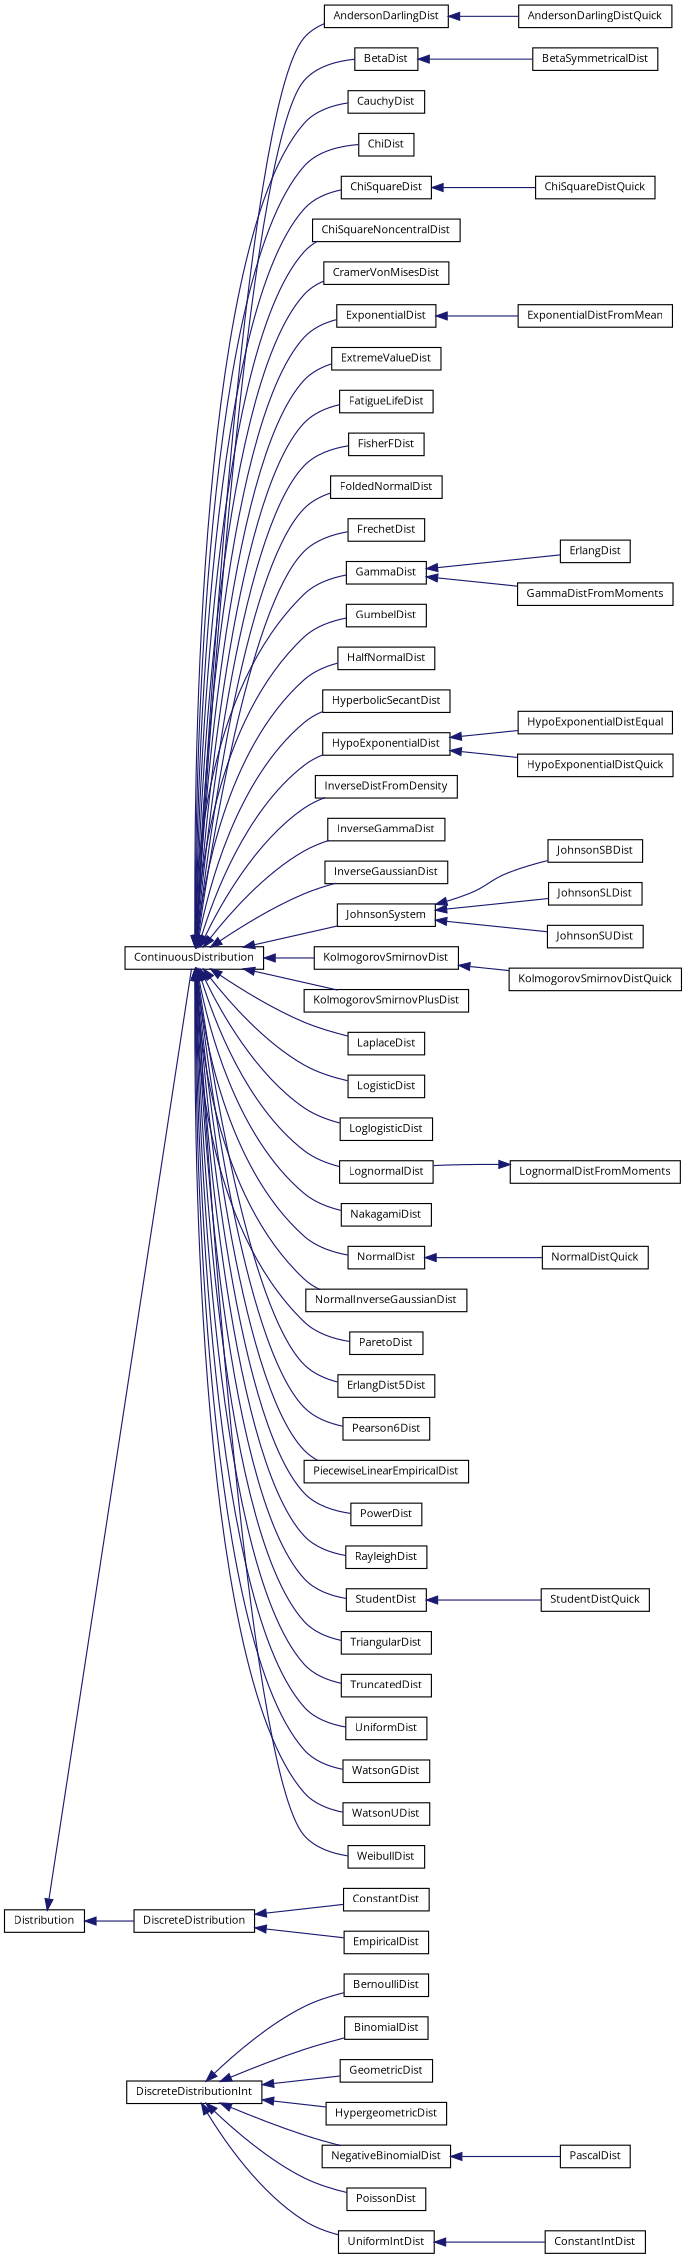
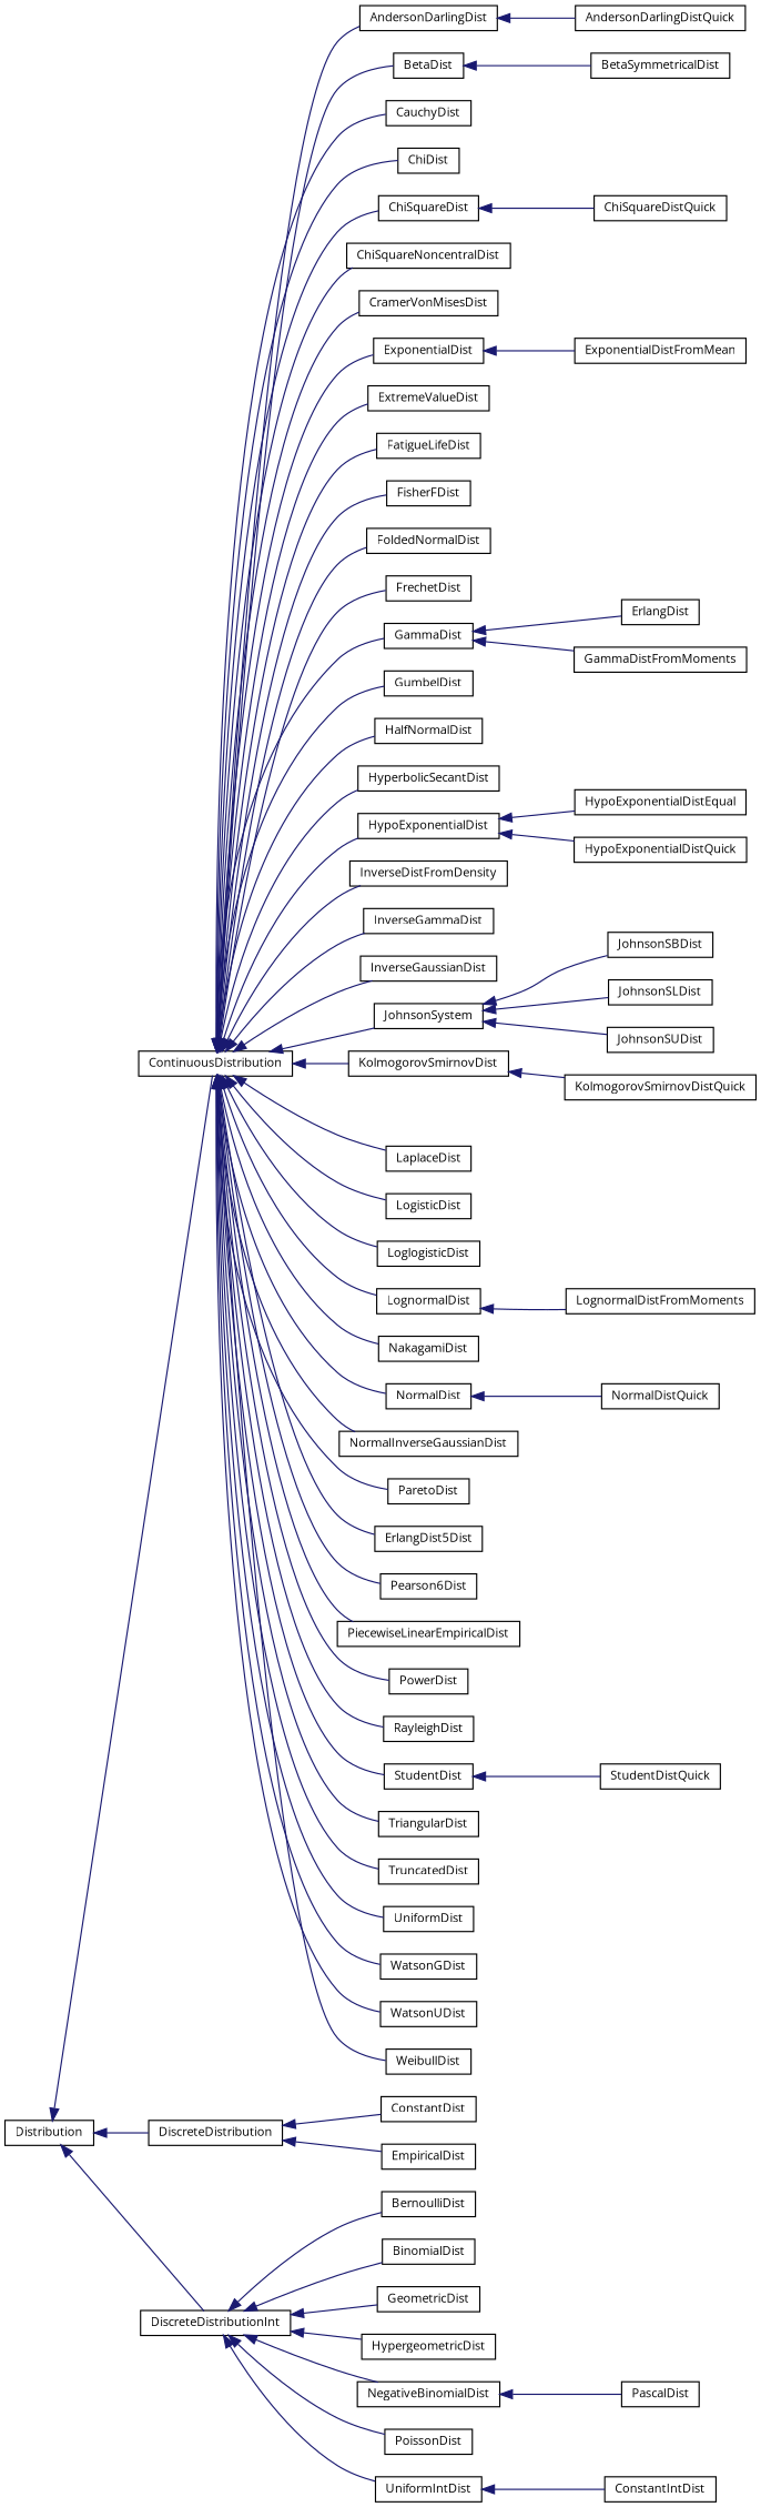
  digraph {
    fontname="Open Sans"
    rankdir=LR
    node [color=black fontname="Open Sans" fontsize=10 shape=record]
    edge [color=midnightblue dir=back fontname="Open Sans" fontsize=10 labelfontname=Helvetica labelfontsize=10 style=solid]
    n1 [height=0.2 label=Distribution width=0.4]
    n2 [height=0.2 label=ContinuousDistribution width=0.4]
    n3 [height=0.2 label=DiscreteDistribution width=0.4]
    n4 [height=0.2 label=DiscreteDistributionInt width=0.4]
    n5 [height=0.2 label=AndersonDarlingDist width=0.4]
    n6 [height=0.2 label=BetaDist width=0.4]
    n7 [height=0.2 label=CauchyDist width=0.4]
    n8 [height=0.2 label=ChiDist width=0.4]
    n9 [height=0.2 label=ChiSquareDist width=0.4]
    n10 [height=0.2 label=ChiSquareNoncentralDist width=0.4]
    n11 [height=0.2 label=CramerVonMisesDist width=0.4]
    n12 [height=0.2 label=ExponentialDist width=0.4]
    n13 [height=0.2 label=ExtremeValueDist width=0.4]
    n14 [height=0.2 label=FatigueLifeDist width=0.4]
    n15 [height=0.2 label=FisherFDist width=0.4]
    n16 [height=0.2 label=FoldedNormalDist width=0.4]
    n17 [height=0.2 label=FrechetDist width=0.4]
    n18 [height=0.2 label=GammaDist width=0.4]
    n19 [height=0.2 label=GumbelDist width=0.4]
    n20 [height=0.2 label=HalfNormalDist width=0.4]
    n21 [height=0.2 label=HyperbolicSecantDist width=0.4]
    n22 [height=0.2 label=HypoExponentialDist width=0.4]
    n23 [height=0.2 label=InverseDistFromDensity width=0.4]
    n24 [height=0.2 label=InverseGammaDist width=0.4]
    n25 [height=0.2 label=InverseGaussianDist width=0.4]
    n26 [height=0.2 label=JohnsonSystem width=0.4]
    n27 [height=0.2 label=KolmogorovSmirnovDist width=0.4]
-   n28 [height=0.2 label=KolmogorovSmirnovPlusDist width=0.4]
    n29 [height=0.2 label=LaplaceDist width=0.4]
    n30 [height=0.2 label=LogisticDist width=0.4]
    n31 [height=0.2 label=LoglogisticDist width=0.4]
    n32 [height=0.2 label=LognormalDist width=0.4]
    n33 [height=0.2 label=NakagamiDist width=0.4]
    n34 [height=0.2 label=NormalDist width=0.4]
    n35 [height=0.2 label=NormalInverseGaussianDist width=0.4]
    n36 [height=0.2 label=ParetoDist width=0.4]
    n37 [height=0.2 label=ErlangDist5Dist width=0.4]
    n38 [height=0.2 label=Pearson6Dist width=0.4]
    n39 [height=0.2 label=PiecewiseLinearEmpiricalDist width=0.4]
    n40 [height=0.2 label=PowerDist width=0.4]
    n41 [height=0.2 label=RayleighDist width=0.4]
    n42 [height=0.2 label=StudentDist width=0.4]
    n43 [height=0.2 label=TriangularDist width=0.4]
    n44 [height=0.2 label=TruncatedDist width=0.4]
    n45 [height=0.2 label=UniformDist width=0.4]
    n46 [height=0.2 label=WatsonGDist width=0.4]
    n47 [height=0.2 label=WatsonUDist width=0.4]
    n48 [height=0.2 label=WeibullDist width=0.4]
    n49 [height=0.2 label=ConstantDist width=0.4]
    n50 [height=0.2 label=EmpiricalDist width=0.4]
    n51 [height=0.2 label=BernoulliDist width=0.4]
    n52 [height=0.2 label=BinomialDist width=0.4]
    n53 [height=0.2 label=GeometricDist width=0.4]
    n54 [height=0.2 label=HypergeometricDist width=0.4]
    n55 [height=0.2 label=NegativeBinomialDist width=0.4]
    n56 [height=0.2 label=PoissonDist width=0.4]
    n57 [height=0.2 label=UniformIntDist width=0.4]
    n58 [height=0.2 label=AndersonDarlingDistQuick width=0.4]
    n59 [height=0.2 label=BetaSymmetricalDist width=0.4]
    n60 [height=0.2 label=ChiSquareDistQuick width=0.4]
    n61 [height=0.2 label=ExponentialDistFromMean width=0.4]
    n62 [height=0.2 label=ErlangDist width=0.4]
    n63 [height=0.2 label=GammaDistFromMoments width=0.4]
    n64 [height=0.2 label=HypoExponentialDistEqual width=0.4]
    n65 [height=0.2 label=HypoExponentialDistQuick width=0.4]
    n66 [height=0.2 label=JohnsonSBDist width=0.4]
    n67 [height=0.2 label=JohnsonSLDist width=0.4]
    n68 [height=0.2 label=JohnsonSUDist width=0.4]
    n69 [height=0.2 label=KolmogorovSmirnovDistQuick width=0.4]
    n70 [height=0.2 label=LognormalDistFromMoments width=0.4]
    n71 [height=0.2 label=NormalDistQuick width=0.4]
    n72 [height=0.2 label=StudentDistQuick width=0.4]
    n73 [height=0.2 label=PascalDist width=0.4]
    n74 [height=0.2 label=ConstantIntDist width=0.4]
    n1 -> n2
    n1 -> n3
+   n1 -> n4
    n2 -> n5
    n2 -> n6
    n2 -> n7
    n2 -> n8
    n2 -> n9
    n2 -> n10
    n2 -> n11
    n2 -> n12
    n2 -> n13
    n2 -> n14
    n2 -> n15
    n2 -> n16
    n2 -> n17
    n2 -> n18
    n2 -> n19
    n2 -> n20
    n2 -> n21
    n2 -> n22
    n2 -> n23
    n2 -> n24
    n2 -> n25
    n2 -> n26
    n2 -> n27
-   n2 -> n28
    n2 -> n29
    n2 -> n30
    n2 -> n31
    n2 -> n32
    n2 -> n33
    n2 -> n34
    n2 -> n35
    n2 -> n36
    n2 -> n37
    n2 -> n38
    n2 -> n39
    n2 -> n40
    n2 -> n41
    n2 -> n42
    n2 -> n43
    n2 -> n44
    n2 -> n45
    n2 -> n46
    n2 -> n47
    n2 -> n48
    n3 -> n49
    n3 -> n50
    n4 -> n51
    n4 -> n52
    n4 -> n53
    n4 -> n54
    n4 -> n55
    n4 -> n56
    n4 -> n57
    n5 -> n58
    n6 -> n59
    n9 -> n60
    n12 -> n61
    n18 -> n62
    n18 -> n63
    n22 -> n64
    n22 -> n65
    n26 -> n66
    n26 -> n67
    n26 -> n68
    n27 -> n69
-   n70 -> n32
+   n32 -> n70
    n34 -> n71
    n42 -> n72
    n55 -> n73
    n57 -> n74
  }
